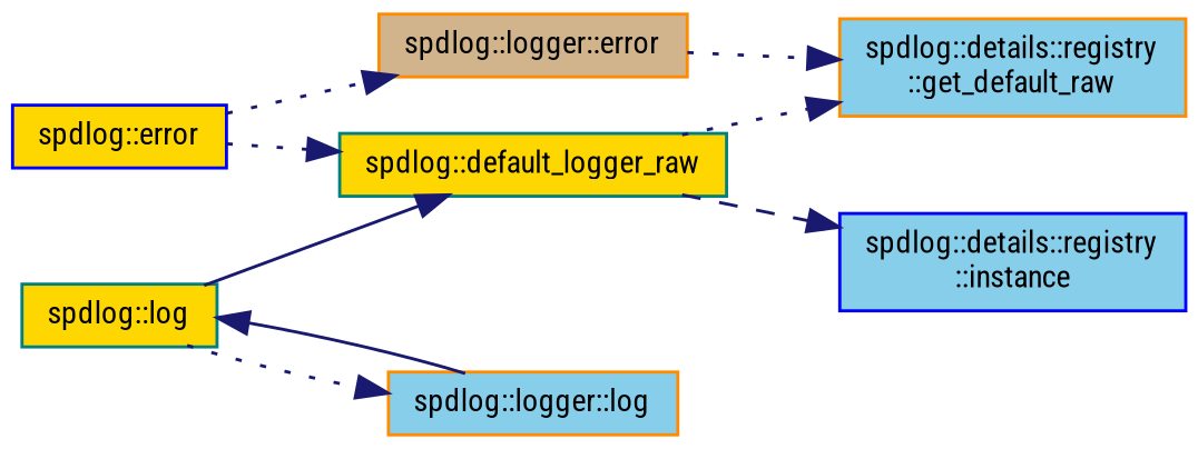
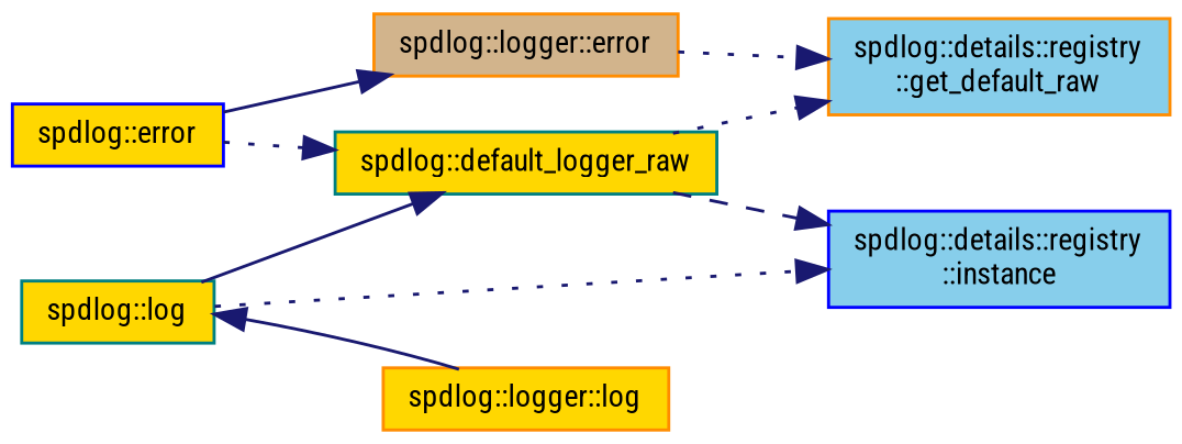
  digraph {
    fontname="Roboto Condensed"
    rankdir=LR
    node [color=darkorange fillcolor=gold fontname="Roboto Condensed" fontsize=10 shape=record style=filled]
    edge [color=midnightblue fontname="Roboto Condensed" fontsize=10 labelfontname=Helvetica labelfontsize=10 style=dotted]
    n1 [color=blue fontcolor=black height=0.2 label="spdlog::error" width=0.4]
    n2 [color=teal height=0.2 label="spdlog::default_logger_raw" width=0.4]
    n3 [fillcolor=tan height=0.2 label="spdlog::logger::error" width=0.4]
    n4 [color=blue fillcolor=skyblue height=0.2 label="spdlog::details::registry\l::instance" width=0.4]
    n5 [fillcolor=skyblue height=0.2 label="spdlog::details::registry\l::get_default_raw" width=0.4]
    n6 [color=teal height=0.2 label="spdlog::log" width=0.4]
-   n7 [fillcolor=skyblue height=0.2 label="spdlog::logger::log" width=0.4]
+   n7 [height=0.2 label="spdlog::logger::log" width=0.4]
    n1 -> n2
-   n1 -> n3
+   n1 -> n3 [style=solid]
    n2 -> n4 [style=dashed]
    n2 -> n5
    n3 -> n5
    n6 -> n2 [style=solid]
-   n6 -> n7
+   n6 -> n4
    n7 -> n6 [style=solid]
  }
